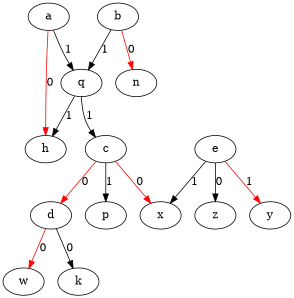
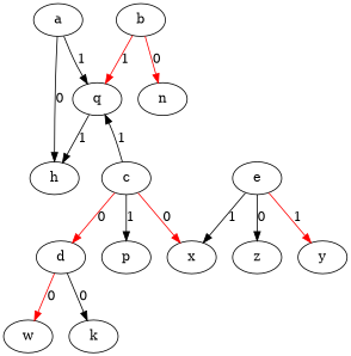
  strict digraph {
    a
    q
    h
    b
    n
    d
    w
    k
    c
    x
    p
    e
    z
    y
    a -> q [label=1]
-   a -> h [color=red label=0]
+   a -> h [color=black label=0]
    q -> h [label=1]
-   b -> q [label=1]
+   b -> q [label=1 color=red]
    b -> n [color=red label=0]
    d -> w [color=red label=0]
    d -> k [color=black label=0]
-   q -> c [label=1]
+   c -> q [label=1]
    c -> d [color=red label=0]
    c -> x [color=red label=0]
    c -> p [label=1]
    e -> x [label=1]
    e -> z [color=black label=0]
    e -> y [color=red label=1]
  }
